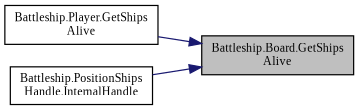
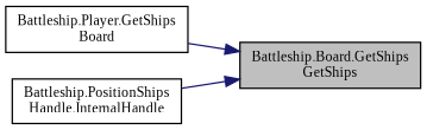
  digraph {
    fontname="Liberation Serif"
    rankdir=RL
    node [color=black fillcolor=white fontname="Liberation Serif" fontsize=10 shape=record style=filled]
    edge [color=midnightblue dir=back fontname="Liberation Serif" fontsize=10 labelfontname=Helvetica labelfontsize=10 style=solid]
-   n1 [fillcolor=grey75 fontcolor=black height=0.2 label="Battleship.Board.GetShips\lAlive" width=0.4]
-   n2 [height=0.2 label="Battleship.Player.GetShips\lAlive" width=0.4]
+   n1 [fillcolor=grey75 fontcolor=black height=0.2 label="Battleship.Board.GetShips\lGetShips" width=0.4]
+   n2 [height=0.2 label="Battleship.Player.GetShips\lBoard" width=0.4]
    n3 [height=0.2 label="Battleship.PositionShips\lHandle.InternalHandle" width=0.4]
    n1 -> n2
    n1 -> n3
  }
